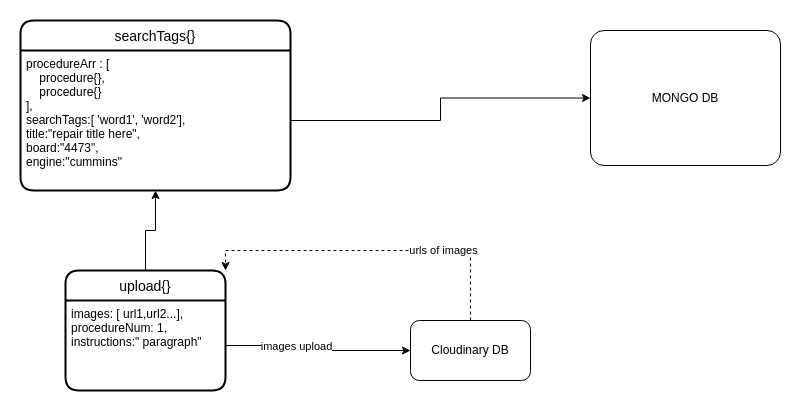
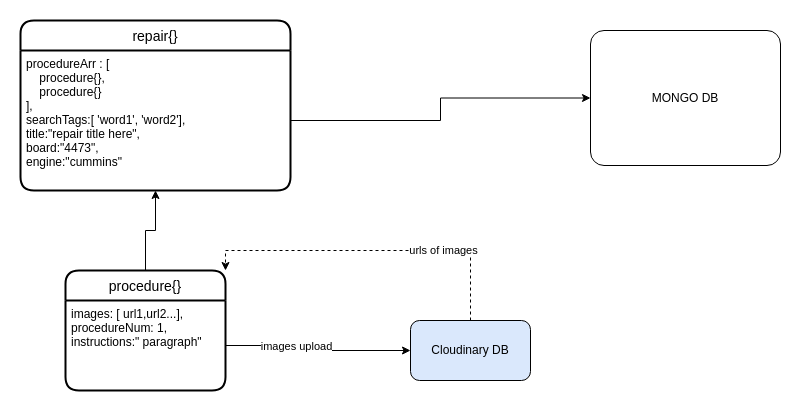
  <mxCell id="0" />
  <mxCell id="1" parent="0" />
- <mxCell id="2" value="searchTags{}" style="swimlane;childLayout=stackLayout;horizontal=1;startSize=30;horizontalStack=0;rounded=1;fontSize=14;fontStyle=0;strokeWidth=2;resizeParent=0;resizeLast=1;shadow=0;dashed=0;align=center;" parent="1" vertex="1"><mxGeometry x="20" y="20" width="270" height="170" as="geometry" /></mxCell>
+ <mxCell id="2" value="repair{}" style="swimlane;childLayout=stackLayout;horizontal=1;startSize=30;horizontalStack=0;rounded=1;fontSize=14;fontStyle=0;strokeWidth=2;resizeParent=0;resizeLast=1;shadow=0;dashed=0;align=center;" parent="1" vertex="1"><mxGeometry x="20" y="20" width="270" height="170" as="geometry" /></mxCell>
  <mxCell id="3" value="procedureArr : [&#10;    procedure{},&#10;    procedure{}&#10;],&#10;searchTags:[ 'word1', 'word2'],&#10;title:&quot;repair title here&quot;,&#10;board:&quot;4473&quot;,&#10;engine:&quot;cummins&quot;&#10;" style="align=left;strokeColor=none;fillColor=none;spacingLeft=4;fontSize=12;verticalAlign=top;resizable=0;rotatable=0;part=1;" parent="2" vertex="1"><mxGeometry y="30" width="270" height="140" as="geometry" /></mxCell>
  <mxCell id="4" value="" style="edgeStyle=orthogonalEdgeStyle;rounded=0;orthogonalLoop=1;jettySize=auto;html=1;" parent="1" source="5" target="3" edge="1"><mxGeometry relative="1" as="geometry" /></mxCell>
- <mxCell id="5" value="upload{}" style="swimlane;childLayout=stackLayout;horizontal=1;startSize=30;horizontalStack=0;rounded=1;fontSize=14;fontStyle=0;strokeWidth=2;resizeParent=0;resizeLast=1;shadow=0;dashed=0;align=center;" parent="1" vertex="1"><mxGeometry x="65" y="270" width="160" height="120" as="geometry" /></mxCell>
+ <mxCell id="5" value="procedure{}" style="swimlane;childLayout=stackLayout;horizontal=1;startSize=30;horizontalStack=0;rounded=1;fontSize=14;fontStyle=0;strokeWidth=2;resizeParent=0;resizeLast=1;shadow=0;dashed=0;align=center;" parent="1" vertex="1"><mxGeometry x="65" y="270" width="160" height="120" as="geometry" /></mxCell>
  <mxCell id="6" value="images: [ url1,url2...],&#10;procedureNum: 1,&#10;instructions:&quot; paragraph&quot;" style="align=left;strokeColor=none;fillColor=none;spacingLeft=4;fontSize=12;verticalAlign=top;resizable=0;rotatable=0;part=1;" parent="5" vertex="1"><mxGeometry y="30" width="160" height="90" as="geometry" /></mxCell>
  <mxCell id="7" value="MONGO DB" style="rounded=1;arcSize=10;whiteSpace=wrap;html=1;align=center;" parent="1" vertex="1"><mxGeometry x="590" y="30" width="190" height="135" as="geometry" /></mxCell>
  <mxCell id="8" style="edgeStyle=orthogonalEdgeStyle;rounded=0;orthogonalLoop=1;jettySize=auto;html=1;" parent="1" source="3" target="7" edge="1"><mxGeometry relative="1" as="geometry" /></mxCell>
- <mxCell id="9" value="Cloudinary DB" style="rounded=1;whiteSpace=wrap;html=1;" vertex="1" parent="1"><mxGeometry x="410" y="320" width="120" height="60" as="geometry" /></mxCell>
+ <mxCell id="9" value="Cloudinary DB" style="rounded=1;whiteSpace=wrap;html=1;fillColor=#dae8fc;" vertex="1" parent="1"><mxGeometry x="410" y="320" width="120" height="60" as="geometry" /></mxCell>
  <mxCell id="10" style="edgeStyle=orthogonalEdgeStyle;rounded=0;orthogonalLoop=1;jettySize=auto;html=1;entryX=0;entryY=0.5;entryDx=0;entryDy=0;" edge="1" parent="1" source="6" target="9"><mxGeometry relative="1" as="geometry" /></mxCell>
  <mxCell id="11" value="images upload" style="edgeLabel;html=1;align=center;verticalAlign=middle;resizable=0;points=[];" vertex="1" connectable="0" parent="10"><mxGeometry x="-0.265" relative="1" as="geometry"><mxPoint as="offset" /></mxGeometry></mxCell>
  <mxCell id="12" style="edgeStyle=orthogonalEdgeStyle;rounded=0;orthogonalLoop=1;jettySize=auto;html=1;entryX=1;entryY=0;entryDx=0;entryDy=0;exitX=0.5;exitY=0;exitDx=0;exitDy=0;dashed=1;" edge="1" parent="1" source="9" target="5"><mxGeometry relative="1" as="geometry"><mxPoint x="410" y="270.048" as="sourcePoint" /></mxGeometry></mxCell>
  <mxCell id="13" value="urls of images" style="edgeLabel;html=1;align=center;verticalAlign=middle;resizable=0;points=[];" vertex="1" connectable="0" parent="12"><mxGeometry x="-0.416" y="-1" relative="1" as="geometry"><mxPoint as="offset" /></mxGeometry></mxCell>
